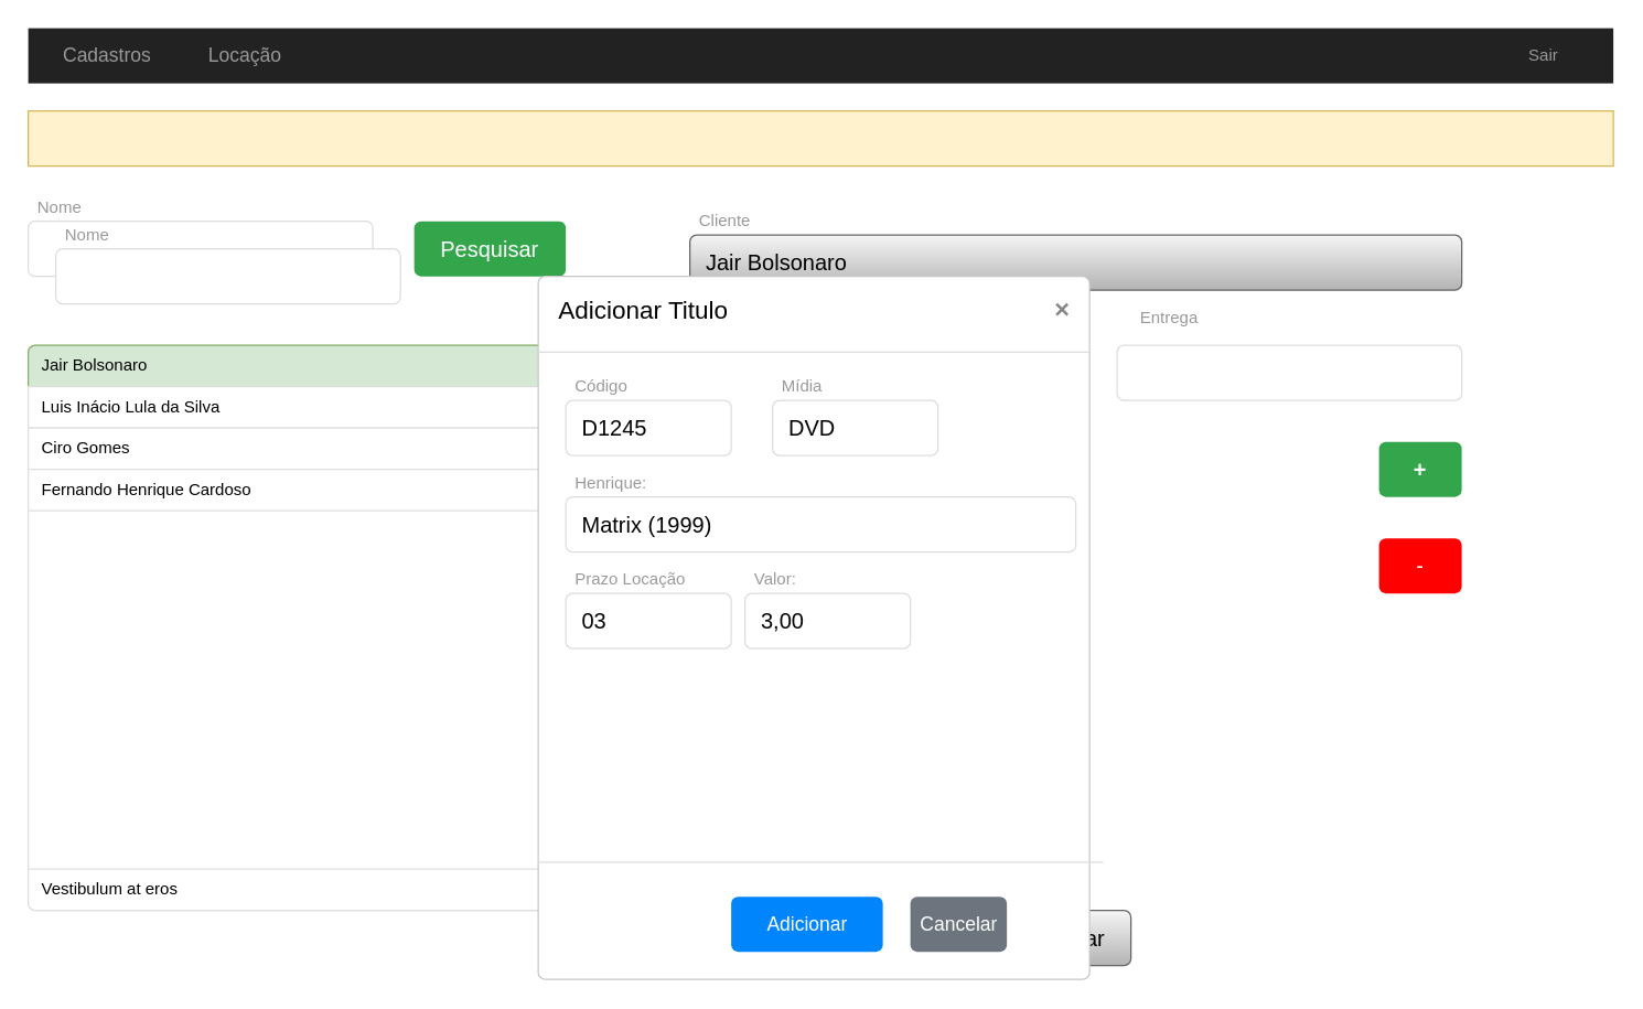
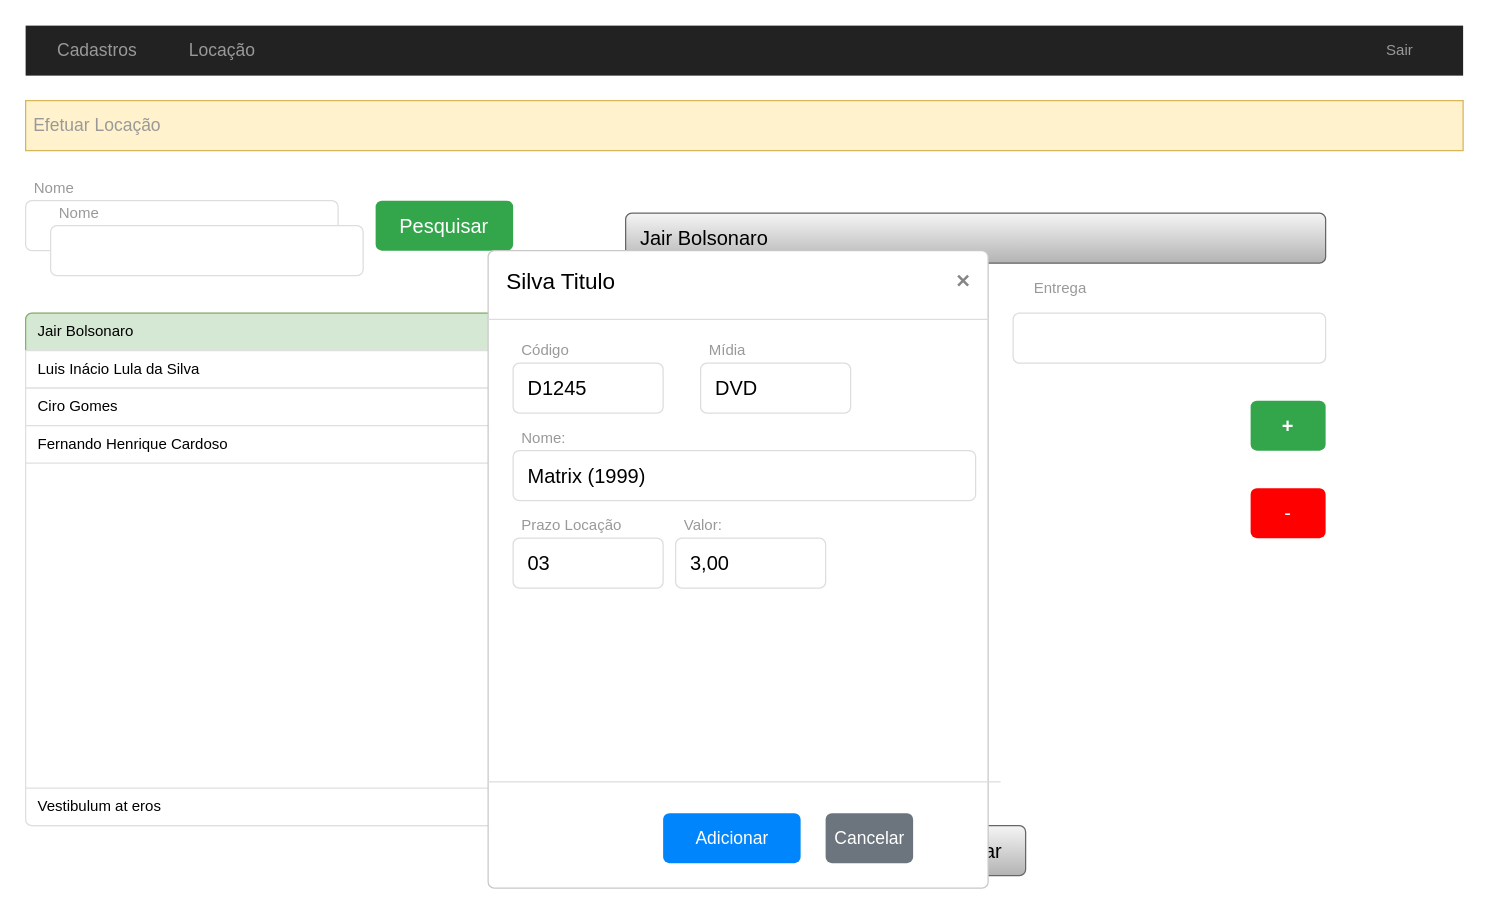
  <mxCell id="0" style=";html=1;" />
  <mxCell id="1" style=";html=1;" parent="0" />
  <mxCell id="2" value="" style="html=1;shadow=0;dashed=0;shape=mxgraph.bootstrap.rect;fillColor=#222222;strokeColor=none;whiteSpace=wrap;rounded=0;fontSize=12;fontColor=#000000;align=center;" parent="1" vertex="1"><mxGeometry x="20" y="20" width="1150" height="40" as="geometry" /></mxCell>
  <mxCell id="3" value="Cadastros" style="html=1;shadow=0;dashed=0;fillColor=none;strokeColor=none;shape=mxgraph.bootstrap.rect;fontColor=#999999;fontSize=14;whiteSpace=wrap;" parent="2" vertex="1"><mxGeometry width="115" height="40" as="geometry" /></mxCell>
  <mxCell id="4" value="Sair" style="html=1;shadow=0;dashed=0;fillColor=none;strokeColor=none;shape=mxgraph.bootstrap.rect;fontColor=#999999;whiteSpace=wrap;" parent="2" vertex="1"><mxGeometry x="1049.375" width="100.625" height="40" as="geometry" /></mxCell>
  <mxCell id="5" value="Locação" style="html=1;shadow=0;dashed=0;fillColor=none;strokeColor=none;shape=mxgraph.bootstrap.rect;fontColor=#999999;fontSize=14;whiteSpace=wrap;" vertex="1" parent="2"><mxGeometry x="100" width="115" height="40" as="geometry" /></mxCell>
  <mxCell id="6" value="Nome" style="html=1;shadow=0;dashed=0;shape=mxgraph.bootstrap.rect;strokeColor=none;fillColor=none;fontColor=#999999;align=left;spacingLeft=5;whiteSpace=wrap;rounded=0;" parent="1" vertex="1"><mxGeometry x="20" y="140" width="200" height="20" as="geometry" /></mxCell>
  <mxCell id="7" value="" style="html=1;shadow=0;dashed=0;shape=mxgraph.bootstrap.rrect;rSize=5;strokeColor=#dddddd;;align=left;spacingLeft=10;fontSize=16;whiteSpace=wrap;rounded=0;" parent="1" vertex="1"><mxGeometry x="20" y="160" width="250" height="40" as="geometry" /></mxCell>
  <mxCell id="8" value="Pesquisar" style="html=1;shadow=0;dashed=0;shape=mxgraph.bootstrap.rrect;rSize=5;strokeColor=none;strokeWidth=1;fillColor=#33A64C;fontColor=#FFFFFF;whiteSpace=wrap;align=center;verticalAlign=middle;spacingLeft=0;fontStyle=0;fontSize=16;spacing=5;" vertex="1" parent="1"><mxGeometry x="300" y="160" width="110" height="40" as="geometry" /></mxCell>
  <mxCell id="9" value="" style="html=1;shadow=0;dashed=0;shape=mxgraph.bootstrap.rrect;rSize=5;strokeColor=#DFDFDF;html=1;whiteSpace=wrap;fillColor=#FFFFFF;fontColor=#000000;" vertex="1" parent="1"><mxGeometry x="20" y="250" width="400" height="410" as="geometry" /></mxCell>
  <mxCell id="10" value="Jair Bolsonaro" style="strokeColor=#82b366;fillColor=#d5e8d4;html=1;shadow=0;dashed=0;shape=mxgraph.bootstrap.topButton;rSize=5;perimeter=none;whiteSpace=wrap;resizeWidth=1;align=left;spacing=10;" vertex="1" parent="9"><mxGeometry width="400" height="30" relative="1" as="geometry" /></mxCell>
  <mxCell id="11" value="Luis Inácio Lula da Silva" style="strokeColor=inherit;fillColor=inherit;gradientColor=inherit;fontColor=inherit;html=1;shadow=0;dashed=0;perimeter=none;whiteSpace=wrap;resizeWidth=1;align=left;spacing=10;" vertex="1" parent="9"><mxGeometry width="400" height="30" relative="1" as="geometry"><mxPoint y="30" as="offset" /></mxGeometry></mxCell>
  <mxCell id="12" value="Ciro Gomes" style="strokeColor=inherit;fillColor=inherit;gradientColor=inherit;fontColor=inherit;html=1;shadow=0;dashed=0;perimeter=none;whiteSpace=wrap;resizeWidth=1;align=left;spacing=10;" vertex="1" parent="9"><mxGeometry width="400" height="30" relative="1" as="geometry"><mxPoint y="60" as="offset" /></mxGeometry></mxCell>
  <mxCell id="13" value="Fernando Henrique Cardoso" style="strokeColor=inherit;fillColor=inherit;gradientColor=inherit;fontColor=inherit;html=1;shadow=0;dashed=0;perimeter=none;whiteSpace=wrap;resizeWidth=1;align=left;spacing=10;" vertex="1" parent="9"><mxGeometry width="400" height="30" relative="1" as="geometry"><mxPoint y="90" as="offset" /></mxGeometry></mxCell>
  <mxCell id="14" value="Vestibulum at eros" style="strokeColor=inherit;fillColor=inherit;gradientColor=inherit;fontColor=inherit;html=1;shadow=0;dashed=0;shape=mxgraph.bootstrap.bottomButton;rSize=5;perimeter=none;whiteSpace=wrap;resizeWidth=1;resizeHeight=0;align=left;spacing=10;" vertex="1" parent="9"><mxGeometry y="1" width="400" height="30" relative="1" as="geometry"><mxPoint y="-30" as="offset" /></mxGeometry></mxCell>
- <mxCell id="15" value="Cliente" style="html=1;shadow=0;dashed=0;shape=mxgraph.bootstrap.rect;strokeColor=none;fillColor=none;fontColor=#999999;align=left;spacingLeft=5;whiteSpace=wrap;rounded=0;" vertex="1" parent="1"><mxGeometry x="500" y="150" width="200" height="20" as="geometry" /></mxCell>
  <mxCell id="16" value="Jair Bolsonaro" style="html=1;shadow=0;dashed=0;shape=mxgraph.bootstrap.rrect;rSize=5;strokeColor=#666666;;align=left;spacingLeft=10;fontSize=16;whiteSpace=wrap;rounded=0;fillColor=#f5f5f5;gradientColor=#b3b3b3;" vertex="1" parent="1"><mxGeometry x="500" y="170" width="560" height="40" as="geometry" /></mxCell>
  <mxCell id="17" value="Data" style="html=1;shadow=0;dashed=0;shape=mxgraph.bootstrap.rect;strokeColor=none;fillColor=none;fontColor=#999999;align=left;spacingLeft=5;whiteSpace=wrap;rounded=0;" vertex="1" parent="1"><mxGeometry x="500" y="230" width="200" height="20" as="geometry" /></mxCell>
  <mxCell id="18" value="18/06/2023" style="html=1;shadow=0;dashed=0;shape=mxgraph.bootstrap.rrect;rSize=5;strokeColor=#666666;;align=left;spacingLeft=10;fontSize=16;whiteSpace=wrap;rounded=0;fillColor=#f5f5f5;gradientColor=#b3b3b3;" vertex="1" parent="1"><mxGeometry x="500" y="250" width="250" height="40" as="geometry" /></mxCell>
  <mxCell id="19" value="Entrega" style="html=1;shadow=0;dashed=0;shape=mxgraph.bootstrap.rect;strokeColor=none;fillColor=none;fontColor=#999999;align=left;spacingLeft=5;whiteSpace=wrap;rounded=0;" vertex="1" parent="1"><mxGeometry x="820" y="220" width="200" height="20" as="geometry" /></mxCell>
  <mxCell id="20" value="" style="html=1;shadow=0;dashed=0;shape=mxgraph.bootstrap.rrect;rSize=5;strokeColor=#dddddd;;align=left;spacingLeft=10;fontSize=16;whiteSpace=wrap;rounded=0;" vertex="1" parent="1"><mxGeometry x="810" y="250" width="250" height="40" as="geometry" /></mxCell>
  <mxCell id="21" value="&lt;b&gt;+&lt;/b&gt;" style="html=1;shadow=0;dashed=0;shape=mxgraph.bootstrap.rrect;rSize=5;strokeColor=none;strokeWidth=1;fillColor=#33A64C;fontColor=#FFFFFF;whiteSpace=wrap;align=center;verticalAlign=middle;spacingLeft=0;fontStyle=0;fontSize=16;spacing=5;" vertex="1" parent="1"><mxGeometry x="1000" y="320" width="60" height="40" as="geometry" /></mxCell>
  <mxCell id="22" value="-" style="html=1;shadow=0;dashed=0;shape=mxgraph.bootstrap.rrect;rSize=5;strokeColor=none;strokeWidth=1;fillColor=#FF0000;fontColor=#FFFFFF;whiteSpace=wrap;align=center;verticalAlign=middle;spacingLeft=0;fontStyle=0;fontSize=16;spacing=5;" vertex="1" parent="1"><mxGeometry x="1000" y="390" width="60" height="40" as="geometry" /></mxCell>
  <mxCell id="23" value="Valor Total (R$)" style="html=1;shadow=0;dashed=0;shape=mxgraph.bootstrap.rect;strokeColor=none;fillColor=none;fontColor=#999999;align=left;spacingLeft=5;whiteSpace=wrap;rounded=0;" vertex="1" parent="1"><mxGeometry x="500" y="540" width="200" height="20" as="geometry" /></mxCell>
  <mxCell id="24" value="54,03" style="html=1;shadow=0;dashed=0;shape=mxgraph.bootstrap.rrect;rSize=5;strokeColor=#666666;;align=left;spacingLeft=10;fontSize=16;whiteSpace=wrap;rounded=0;fillColor=#f5f5f5;gradientColor=#b3b3b3;" vertex="1" parent="1"><mxGeometry x="500" y="560" width="250" height="40" as="geometry" /></mxCell>
  <mxCell id="25" value="Salvar" style="html=1;shadow=0;dashed=0;shape=mxgraph.bootstrap.rrect;rSize=5;strokeColor=none;strokeWidth=1;fillColor=#33A64C;fontColor=#FFFFFF;whiteSpace=wrap;align=center;verticalAlign=middle;spacingLeft=0;fontStyle=0;fontSize=16;spacing=5;" vertex="1" parent="1"><mxGeometry x="500" y="660" width="90" height="40" as="geometry" /></mxCell>
  <mxCell id="26" value="Cancelar" style="html=1;shadow=0;dashed=0;shape=mxgraph.bootstrap.rrect;rSize=5;strokeColor=none;strokeWidth=1;fillColor=#FFBC26;fontColor=#FFFFFF;whiteSpace=wrap;align=center;verticalAlign=middle;spacingLeft=0;fontStyle=0;fontSize=16;spacing=5;" vertex="1" parent="1"><mxGeometry x="620" y="660" width="90" height="40" as="geometry" /></mxCell>
  <mxCell id="27" value="Pagar" style="html=1;shadow=0;dashed=0;shape=mxgraph.bootstrap.rrect;rSize=5;strokeColor=#666666;strokeWidth=1;fillColor=#f5f5f5;whiteSpace=wrap;align=center;verticalAlign=middle;spacingLeft=0;fontStyle=0;fontSize=16;spacing=5;gradientColor=#b3b3b3;" vertex="1" parent="1"><mxGeometry x="740" y="660" width="80" height="40" as="geometry" /></mxCell>
  <mxCell id="28" value="" style="html=1;shadow=0;dashed=0;shape=mxgraph.bootstrap.rect;fillColor=#fff2cc;strokeColor=#d6b656;whiteSpace=wrap;rounded=0;fontSize=12;align=center;" vertex="1" parent="1"><mxGeometry x="20" y="80" width="1150" height="40" as="geometry" /></mxCell>
- <mxCell id="30" value="Adicionar Titulo" style="html=1;shadow=0;dashed=0;shape=mxgraph.bootstrap.rrect;rSize=5;html=1;strokeColor=#C8C8C8;fillColor=#ffffff;whiteSpace=wrap;verticalAlign=top;align=left;fontSize=18;spacing=15;spacingTop=-5;" vertex="1" parent="1"><mxGeometry x="390" y="200" width="400" height="510" as="geometry" /></mxCell>
+ <mxCell id="29" value="Efetuar Locação" style="html=1;shadow=0;dashed=0;fillColor=none;strokeColor=none;shape=mxgraph.bootstrap.rect;fontColor=#999999;fontSize=14;whiteSpace=wrap;" vertex="1" parent="28"><mxGeometry width="115" height="40" as="geometry" /></mxCell>
+ <mxCell id="30" value="Silva Titulo" style="html=1;shadow=0;dashed=0;shape=mxgraph.bootstrap.rrect;rSize=5;html=1;strokeColor=#C8C8C8;fillColor=#ffffff;whiteSpace=wrap;verticalAlign=top;align=left;fontSize=18;spacing=15;spacingTop=-5;" vertex="1" parent="1"><mxGeometry x="390" y="200" width="400" height="510" as="geometry" /></mxCell>
  <mxCell id="31" value="" style="shape=line;strokeColor=#dddddd;resizeWidth=1;" vertex="1" parent="30"><mxGeometry width="400" height="10" relative="1" as="geometry"><mxPoint y="50" as="offset" /></mxGeometry></mxCell>
  <mxCell id="32" value="" style="html=1;shadow=0;dashed=0;shape=mxgraph.bootstrap.x;strokeColor=#868686;strokeWidth=2;" vertex="1" parent="30"><mxGeometry x="1" width="8" height="8" relative="1" as="geometry"><mxPoint x="-24" y="20" as="offset" /></mxGeometry></mxCell>
  <mxCell id="33" value="" style="shape=line;strokeColor=#dddddd;resizeWidth=1;" vertex="1" parent="30"><mxGeometry width="410" height="10" relative="1" as="geometry"><mxPoint y="420" as="offset" /></mxGeometry></mxCell>
  <mxCell id="34" value="Adicionar" style="html=1;shadow=0;dashed=0;shape=mxgraph.bootstrap.rrect;rSize=5;fillColor=#0085FC;strokeColor=none;fontColor=#FFFFFF;fontSize=14;" vertex="1" parent="30"><mxGeometry x="1" y="1" width="110" height="40" relative="1" as="geometry"><mxPoint x="-260" y="-60" as="offset" /></mxGeometry></mxCell>
  <mxCell id="35" value="Cancelar" style="html=1;shadow=0;dashed=0;shape=mxgraph.bootstrap.rrect;rSize=5;fillColor=#6C757D;strokeColor=none;fontColor=#FFFFFF;fontSize=14;" vertex="1" parent="30"><mxGeometry x="1" y="1" width="70" height="40" relative="1" as="geometry"><mxPoint x="-130" y="-60" as="offset" /></mxGeometry></mxCell>
  <mxCell id="36" value="Código" style="html=1;shadow=0;dashed=0;shape=mxgraph.bootstrap.rect;strokeColor=none;fillColor=none;fontColor=#999999;align=left;spacingLeft=5;whiteSpace=wrap;rounded=0;" vertex="1" parent="30"><mxGeometry x="20" y="70" width="200" height="20" as="geometry" /></mxCell>
  <mxCell id="37" value="D1245" style="html=1;shadow=0;dashed=0;shape=mxgraph.bootstrap.rrect;rSize=5;strokeColor=#dddddd;;align=left;spacingLeft=10;fontSize=16;whiteSpace=wrap;rounded=0;" vertex="1" parent="30"><mxGeometry x="20" y="90" width="120" height="40" as="geometry" /></mxCell>
- <mxCell id="38" value="Henrique:" style="html=1;shadow=0;dashed=0;shape=mxgraph.bootstrap.rect;strokeColor=none;fillColor=none;fontColor=#999999;align=left;spacingLeft=5;whiteSpace=wrap;rounded=0;" vertex="1" parent="30"><mxGeometry x="20" y="140" width="200" height="20" as="geometry" /></mxCell>
+ <mxCell id="38" value="Nome:" style="html=1;shadow=0;dashed=0;shape=mxgraph.bootstrap.rect;strokeColor=none;fillColor=none;fontColor=#999999;align=left;spacingLeft=5;whiteSpace=wrap;rounded=0;" vertex="1" parent="30"><mxGeometry x="20" y="140" width="200" height="20" as="geometry" /></mxCell>
  <mxCell id="39" value="Matrix (1999)" style="html=1;shadow=0;dashed=0;shape=mxgraph.bootstrap.rrect;rSize=5;strokeColor=#dddddd;;align=left;spacingLeft=10;fontSize=16;whiteSpace=wrap;rounded=0;" vertex="1" parent="30"><mxGeometry x="20" y="160" width="370" height="40" as="geometry" /></mxCell>
  <mxCell id="40" value="Mídia" style="html=1;shadow=0;dashed=0;shape=mxgraph.bootstrap.rect;strokeColor=none;fillColor=none;fontColor=#999999;align=left;spacingLeft=5;whiteSpace=wrap;rounded=0;" vertex="1" parent="30"><mxGeometry x="170" y="70" width="200" height="20" as="geometry" /></mxCell>
  <mxCell id="41" value="DVD" style="html=1;shadow=0;dashed=0;shape=mxgraph.bootstrap.rrect;rSize=5;strokeColor=#dddddd;;align=left;spacingLeft=10;fontSize=16;whiteSpace=wrap;rounded=0;" vertex="1" parent="30"><mxGeometry x="170" y="90" width="120" height="40" as="geometry" /></mxCell>
  <mxCell id="42" value="Prazo Locação" style="html=1;shadow=0;dashed=0;shape=mxgraph.bootstrap.rect;strokeColor=none;fillColor=none;fontColor=#999999;align=left;spacingLeft=5;whiteSpace=wrap;rounded=0;" vertex="1" parent="30"><mxGeometry x="20" y="210" width="200" height="20" as="geometry" /></mxCell>
  <mxCell id="43" value="03" style="html=1;shadow=0;dashed=0;shape=mxgraph.bootstrap.rrect;rSize=5;strokeColor=#dddddd;;align=left;spacingLeft=10;fontSize=16;whiteSpace=wrap;rounded=0;" vertex="1" parent="30"><mxGeometry x="20" y="230" width="120" height="40" as="geometry" /></mxCell>
  <mxCell id="44" value="Valor:" style="html=1;shadow=0;dashed=0;shape=mxgraph.bootstrap.rect;strokeColor=none;fillColor=none;fontColor=#999999;align=left;spacingLeft=5;whiteSpace=wrap;rounded=0;" vertex="1" parent="30"><mxGeometry x="150" y="210" width="200" height="20" as="geometry" /></mxCell>
  <mxCell id="45" value="3,00" style="html=1;shadow=0;dashed=0;shape=mxgraph.bootstrap.rrect;rSize=5;strokeColor=#dddddd;;align=left;spacingLeft=10;fontSize=16;whiteSpace=wrap;rounded=0;" vertex="1" parent="30"><mxGeometry x="150" y="230" width="120" height="40" as="geometry" /></mxCell>
  <mxCell id="46" value="Nome" style="html=1;shadow=0;dashed=0;shape=mxgraph.bootstrap.rect;strokeColor=none;fillColor=none;fontColor=#999999;align=left;spacingLeft=5;whiteSpace=wrap;rounded=0;" vertex="1" parent="1"><mxGeometry x="40" y="160" width="200" height="20" as="geometry" /></mxCell>
  <mxCell id="47" value="" style="html=1;shadow=0;dashed=0;shape=mxgraph.bootstrap.rrect;rSize=5;strokeColor=#dddddd;;align=left;spacingLeft=10;fontSize=16;whiteSpace=wrap;rounded=0;" vertex="1" parent="1"><mxGeometry x="40" y="180" width="250" height="40" as="geometry" /></mxCell>
